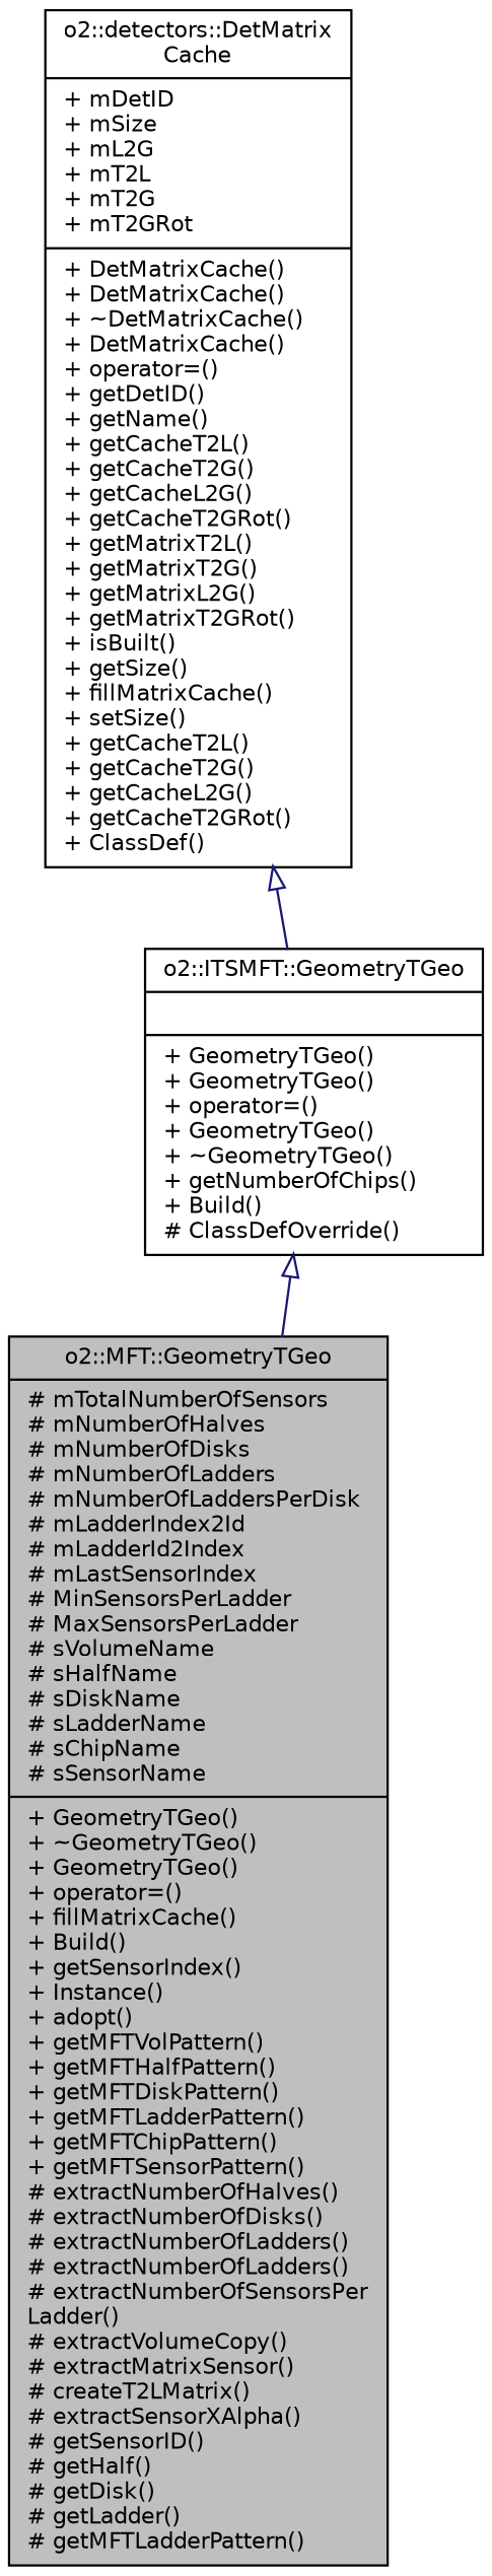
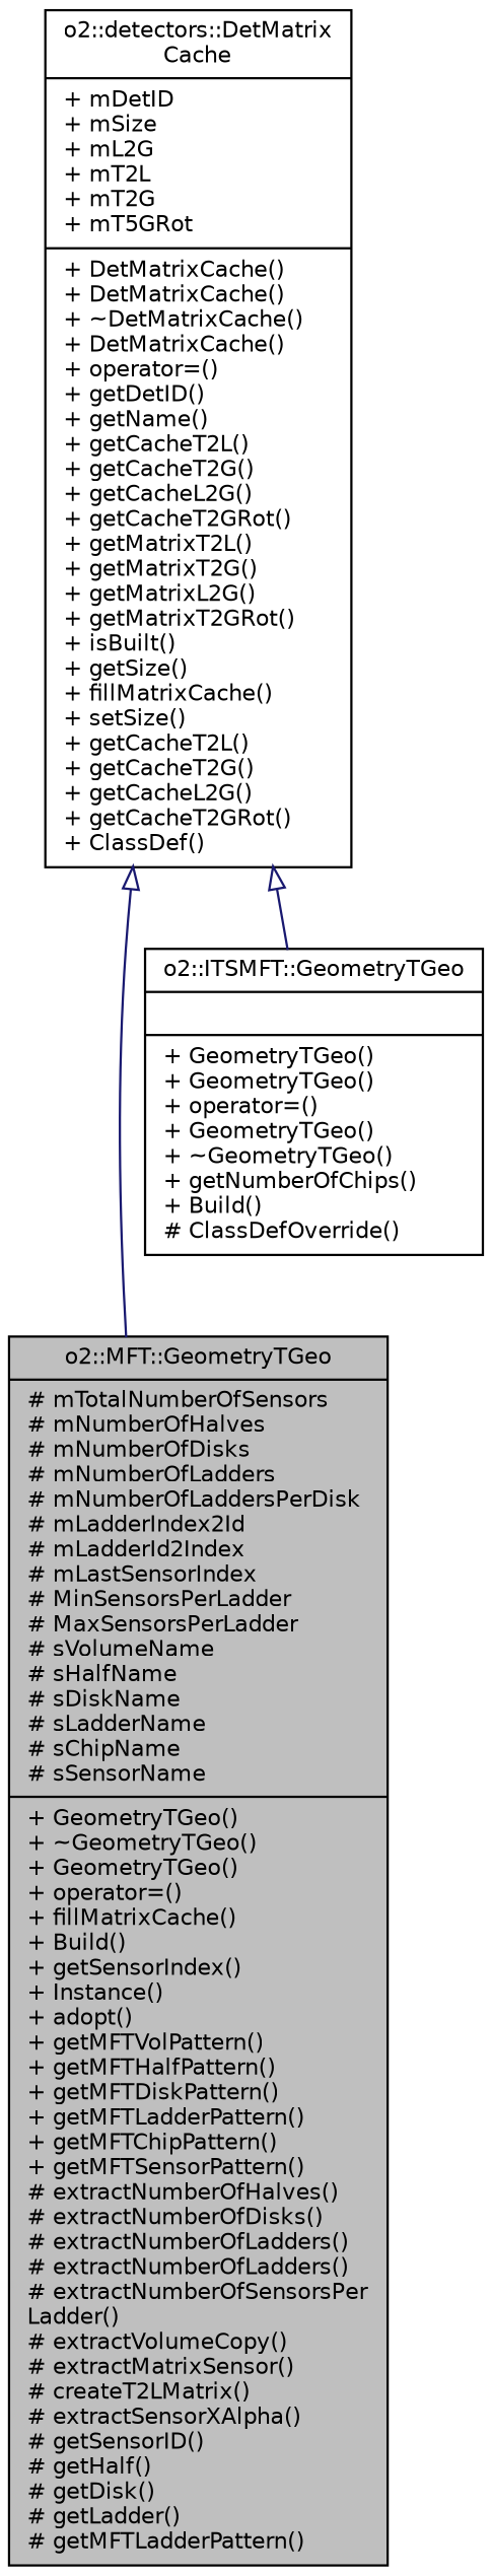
  digraph {
    node [color=black fontname=Helvetica fontsize=10 shape=record]
    edge [arrowtail=onormal color=midnightblue dir=back fontname=Helvetica fontsize=10 labelfontname=Helvetica labelfontsize=10 style=solid]
    n1 [fillcolor=grey75 fontcolor=black height=0.2 label="{o2::MFT::GeometryTGeo\n|# mTotalNumberOfSensors\l# mNumberOfHalves\l# mNumberOfDisks\l# mNumberOfLadders\l# mNumberOfLaddersPerDisk\l# mLadderIndex2Id\l# mLadderId2Index\l# mLastSensorIndex\l# MinSensorsPerLadder\l# MaxSensorsPerLadder\l# sVolumeName\l# sHalfName\l# sDiskName\l# sLadderName\l# sChipName\l# sSensorName\l|+ GeometryTGeo()\l+ ~GeometryTGeo()\l+ GeometryTGeo()\l+ operator=()\l+ fillMatrixCache()\l+ Build()\l+ getSensorIndex()\l+ Instance()\l+ adopt()\l+ getMFTVolPattern()\l+ getMFTHalfPattern()\l+ getMFTDiskPattern()\l+ getMFTLadderPattern()\l+ getMFTChipPattern()\l+ getMFTSensorPattern()\l# extractNumberOfHalves()\l# extractNumberOfDisks()\l# extractNumberOfLadders()\l# extractNumberOfLadders()\l# extractNumberOfSensorsPer\lLadder()\l# extractVolumeCopy()\l# extractMatrixSensor()\l# createT2LMatrix()\l# extractSensorXAlpha()\l# getSensorID()\l# getHalf()\l# getDisk()\l# getLadder()\l# getMFTLadderPattern()\l}" style=filled width=0.4]
    n2 [height=0.2 label="{o2::ITSMFT::GeometryTGeo\n||+ GeometryTGeo()\l+ GeometryTGeo()\l+ operator=()\l+ GeometryTGeo()\l+ ~GeometryTGeo()\l+ getNumberOfChips()\l+ Build()\l# ClassDefOverride()\l}" width=0.4]
-   n3 [height=0.2 label="{o2::detectors::DetMatrix\lCache\n|+ mDetID\l+ mSize\l+ mL2G\l+ mT2L\l+ mT2G\l+ mT2GRot\l|+ DetMatrixCache()\l+ DetMatrixCache()\l+ ~DetMatrixCache()\l+ DetMatrixCache()\l+ operator=()\l+ getDetID()\l+ getName()\l+ getCacheT2L()\l+ getCacheT2G()\l+ getCacheL2G()\l+ getCacheT2GRot()\l+ getMatrixT2L()\l+ getMatrixT2G()\l+ getMatrixL2G()\l+ getMatrixT2GRot()\l+ isBuilt()\l+ getSize()\l+ fillMatrixCache()\l+ setSize()\l+ getCacheT2L()\l+ getCacheT2G()\l+ getCacheL2G()\l+ getCacheT2GRot()\l+ ClassDef()\l}" width=0.4]
-   n2 -> n1
+   n3 [height=0.2 label="{o2::detectors::DetMatrix\lCache\n|+ mDetID\l+ mSize\l+ mL2G\l+ mT2L\l+ mT2G\l+ mT5GRot\l|+ DetMatrixCache()\l+ DetMatrixCache()\l+ ~DetMatrixCache()\l+ DetMatrixCache()\l+ operator=()\l+ getDetID()\l+ getName()\l+ getCacheT2L()\l+ getCacheT2G()\l+ getCacheL2G()\l+ getCacheT2GRot()\l+ getMatrixT2L()\l+ getMatrixT2G()\l+ getMatrixL2G()\l+ getMatrixT2GRot()\l+ isBuilt()\l+ getSize()\l+ fillMatrixCache()\l+ setSize()\l+ getCacheT2L()\l+ getCacheT2G()\l+ getCacheL2G()\l+ getCacheT2GRot()\l+ ClassDef()\l}" width=0.4]
+   n3 -> n1
    n3 -> n2
  }
